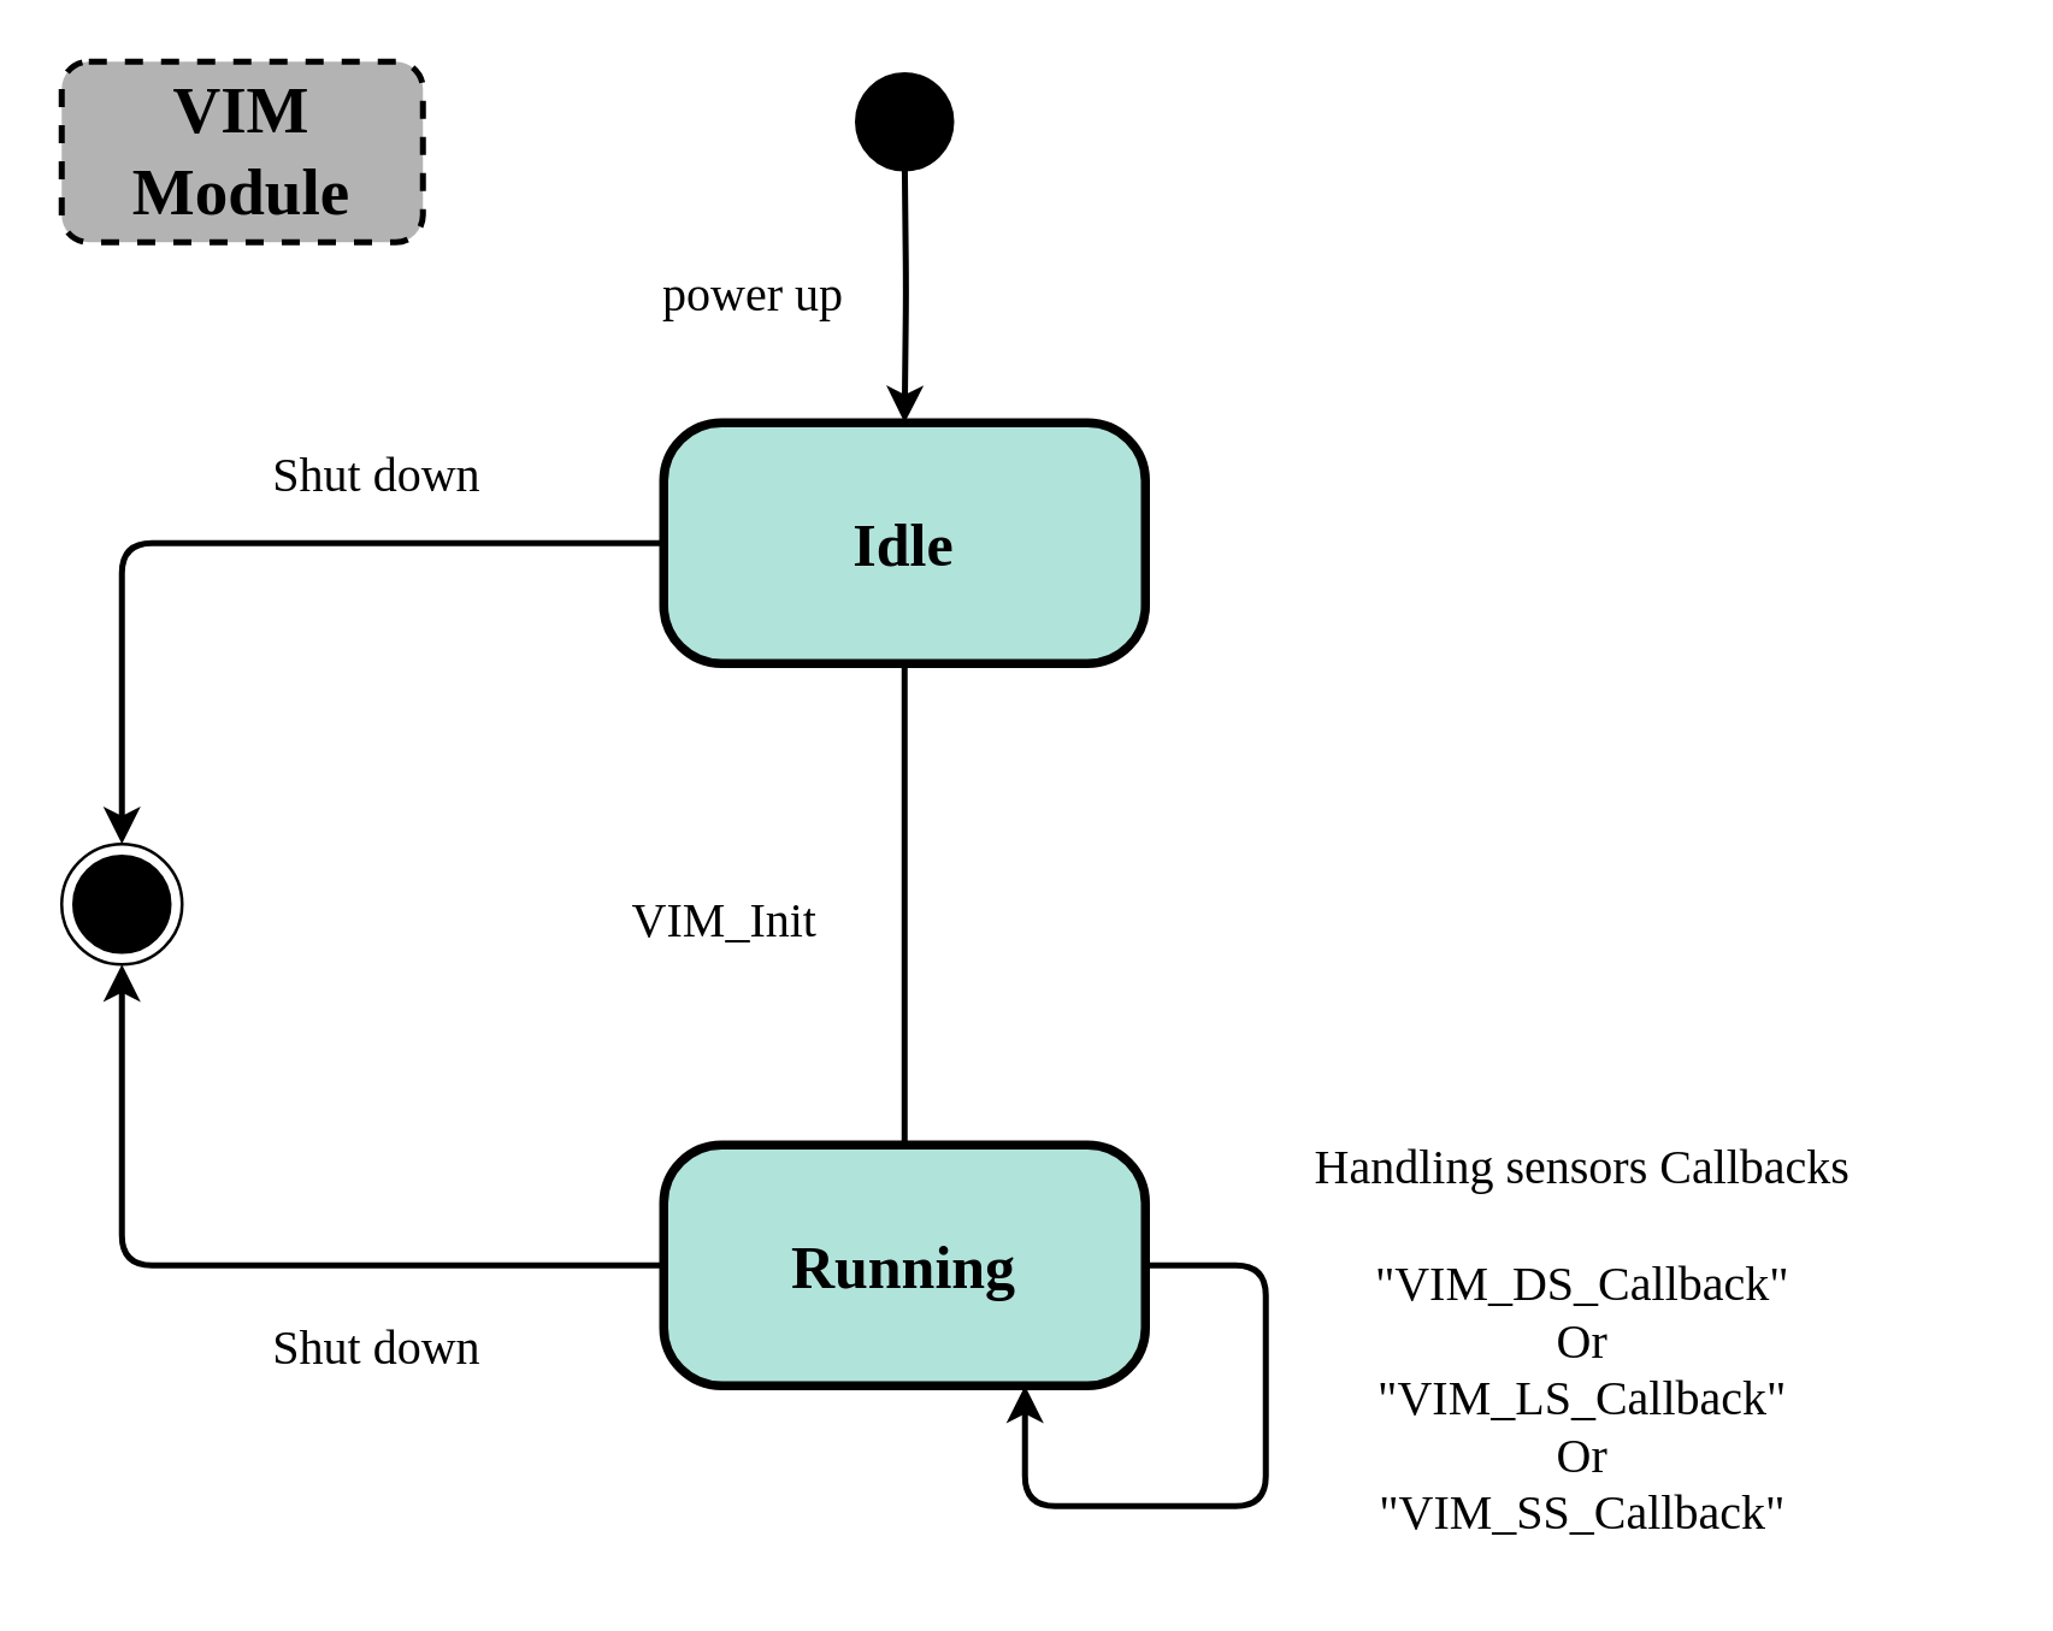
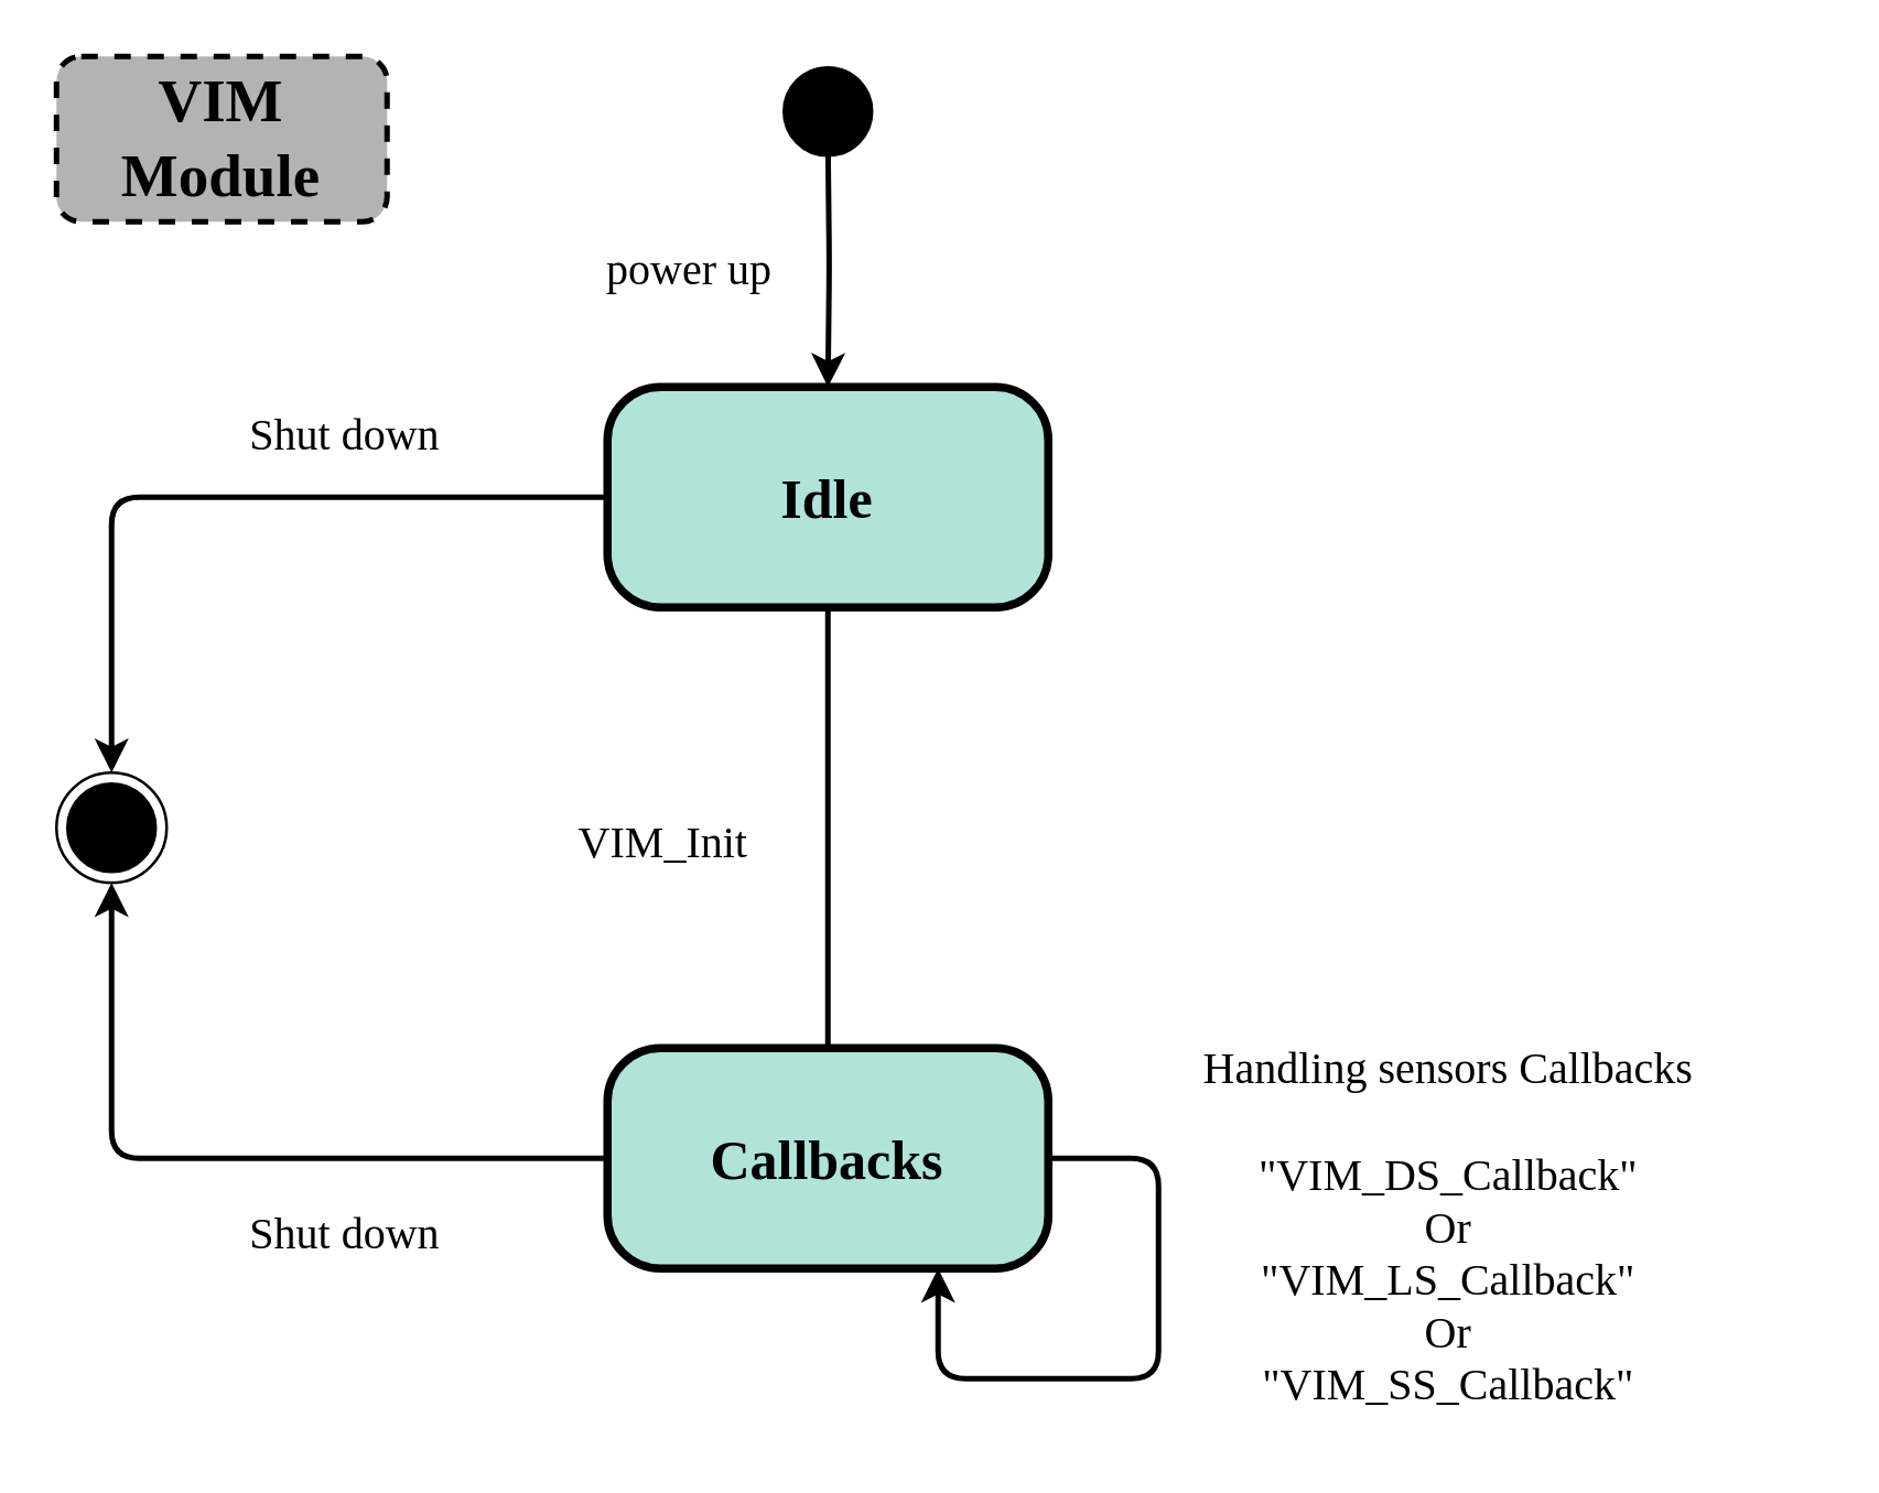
  <mxCell id="0" />
  <mxCell id="1" parent="0" />
  <mxCell id="2" value="" style="edgeStyle=orthogonalEdgeStyle;rounded=1;orthogonalLoop=1;jettySize=auto;html=1;strokeColor=#000000;strokeWidth=2;fontFamily=Lucida Console;fontSize=20;fontStyle=1" parent="1" target="6" edge="1"><mxGeometry relative="1" as="geometry"><mxPoint x="300" y="50" as="sourcePoint" /></mxGeometry></mxCell>
  <mxCell id="3" value="" style="ellipse;html=1;shape=startState;fillColor=#000000;strokeColor=#000000;rounded=1;shadow=0;comic=0;labelBackgroundColor=none;fontFamily=Lucida Console;fontSize=20;fontColor=#000000;align=center;direction=south;fontStyle=1" parent="1" vertex="1"><mxGeometry x="280" y="20" width="40" height="40" as="geometry" /></mxCell>
  <mxCell id="4" style="edgeStyle=orthogonalEdgeStyle;rounded=1;orthogonalLoop=1;jettySize=auto;html=1;entryX=0.5;entryY=0;entryDx=0;entryDy=0;strokeColor=#000000;strokeWidth=2;fontFamily=Lucida Console;fontSize=20;fontStyle=1;endArrow=none;" parent="1" source="6" target="9" edge="1"><mxGeometry relative="1" as="geometry" /></mxCell>
  <mxCell id="5" style="edgeStyle=orthogonalEdgeStyle;rounded=1;orthogonalLoop=1;jettySize=auto;html=1;entryX=0.5;entryY=0;entryDx=0;entryDy=0;strokeColor=#000000;strokeWidth=2;fontFamily=Lucida Console;fontSize=20;fontStyle=1" parent="1" source="6" target="7" edge="1"><mxGeometry relative="1" as="geometry" /></mxCell>
  <mxCell id="6" value="&lt;font style=&quot;font-size: 20px;&quot;&gt;&lt;span style=&quot;font-size: 20px;&quot;&gt;Idle&lt;/span&gt;&lt;/font&gt;" style="rounded=1;whiteSpace=wrap;html=1;arcSize=24;fillColor=#B0E3DA;strokeColor=#000000;shadow=0;comic=0;labelBackgroundColor=none;fontFamily=Lucida Console;fontSize=20;fontColor=#000000;align=center;strokeWidth=3;fontStyle=1" parent="1" vertex="1"><mxGeometry x="220" y="140" width="160" height="80" as="geometry" /></mxCell>
  <mxCell id="7" value="" style="ellipse;html=1;shape=endState;fillColor=#000000;strokeColor=#000000;rounded=1;shadow=0;comic=0;labelBackgroundColor=none;fontFamily=Lucida Console;fontSize=20;fontColor=#000000;align=center;fontStyle=1" parent="1" vertex="1"><mxGeometry x="20" y="280" width="40" height="40" as="geometry" /></mxCell>
  <mxCell id="8" style="edgeStyle=orthogonalEdgeStyle;rounded=1;orthogonalLoop=1;jettySize=auto;html=1;strokeColor=#000000;strokeWidth=2;fontFamily=Lucida Console;fontSize=20;fontStyle=1" parent="1" source="9" target="7" edge="1"><mxGeometry relative="1" as="geometry" /></mxCell>
- <mxCell id="9" value="Running" style="rounded=1;whiteSpace=wrap;html=1;arcSize=24;fillColor=#B0E3DA;strokeColor=#000000;shadow=0;comic=0;labelBackgroundColor=none;fontFamily=Lucida Console;fontSize=20;fontColor=#000000;align=center;strokeWidth=3;fontStyle=1" parent="1" vertex="1"><mxGeometry x="220" y="380" width="160" height="80" as="geometry" /></mxCell>
+ <mxCell id="9" value="Callbacks" style="rounded=1;whiteSpace=wrap;html=1;arcSize=24;fillColor=#B0E3DA;strokeColor=#000000;shadow=0;comic=0;labelBackgroundColor=none;fontFamily=Lucida Console;fontSize=20;fontColor=#000000;align=center;strokeWidth=3;fontStyle=1" parent="1" vertex="1"><mxGeometry x="220" y="380" width="160" height="80" as="geometry" /></mxCell>
  <mxCell id="10" value="&lt;font style=&quot;font-size: 16px;&quot;&gt;power up&lt;/font&gt;" style="text;html=1;strokeColor=none;fillColor=none;align=center;verticalAlign=middle;whiteSpace=wrap;rounded=0;strokeWidth=3;fontFamily=Lucida Console;fontSize=20;" parent="1" vertex="1"><mxGeometry x="210" y="80" width="80" height="30" as="geometry" /></mxCell>
  <mxCell id="11" value="&lt;font style=&quot;font-size: 16px;&quot;&gt;Shut down&lt;/font&gt;" style="text;html=1;strokeColor=none;fillColor=none;align=center;verticalAlign=middle;whiteSpace=wrap;rounded=0;strokeWidth=3;fontFamily=Lucida Console;fontSize=20;" parent="1" vertex="1"><mxGeometry x="80" y="140" width="90" height="30" as="geometry" /></mxCell>
  <mxCell id="12" value="&lt;font style=&quot;font-size: 16px;&quot;&gt;Shut down&lt;/font&gt;" style="text;html=1;strokeColor=none;fillColor=none;align=center;verticalAlign=middle;whiteSpace=wrap;rounded=0;strokeWidth=3;fontFamily=Lucida Console;fontSize=20;" parent="1" vertex="1"><mxGeometry x="80" y="430" width="90" height="30" as="geometry" /></mxCell>
  <mxCell id="13" value="VIM_Init" style="text;html=1;align=center;verticalAlign=middle;resizable=0;points=[];autosize=1;strokeColor=none;fillColor=none;fontSize=16;fontFamily=Lucida Console;" parent="1" vertex="1"><mxGeometry x="190" y="290" width="100" height="30" as="geometry" /></mxCell>
  <mxCell id="14" value="&lt;b&gt;&lt;font style=&quot;font-size: 22px;&quot;&gt;VIM Module&lt;/font&gt;&lt;/b&gt;" style="rounded=1;whiteSpace=wrap;html=1;dashed=1;strokeColor=default;strokeWidth=2;fontFamily=Lucida Console;fontSize=16;fillColor=#B3B3B3;" parent="1" vertex="1"><mxGeometry x="20" y="20" width="120" height="60" as="geometry" /></mxCell>
  <mxCell id="15" value="" style="endArrow=classic;html=1;rounded=1;strokeWidth=2;exitX=1;exitY=0.5;exitDx=0;exitDy=0;entryX=0.75;entryY=1;entryDx=0;entryDy=0;" edge="1" parent="1" source="9" target="9"><mxGeometry width="50" height="50" relative="1" as="geometry"><mxPoint x="390" y="420" as="sourcePoint" /><mxPoint x="340" y="500" as="targetPoint" /><Array as="points"><mxPoint x="420" y="420" /><mxPoint x="420" y="500" /><mxPoint x="340" y="500" /></Array></mxGeometry></mxCell>
  <mxCell id="16" value="&lt;div&gt;Handling sensors Callbacks&lt;br&gt;&lt;br&gt;&lt;/div&gt;&lt;div&gt;&quot;VIM_DS_Callback&quot;&lt;br&gt;Or&lt;/div&gt;&lt;div&gt;&quot;VIM_LS_Callback&quot;&lt;br&gt;Or&lt;/div&gt;&lt;div&gt;&quot;VIM_SS_Callback&quot;&lt;/div&gt;" style="text;html=1;align=center;verticalAlign=middle;resizable=0;points=[];autosize=1;strokeColor=none;fillColor=none;fontSize=16;fontFamily=Lucida Console;" vertex="1" parent="1"><mxGeometry x="390" y="370" width="270" height="150" as="geometry" /></mxCell>
